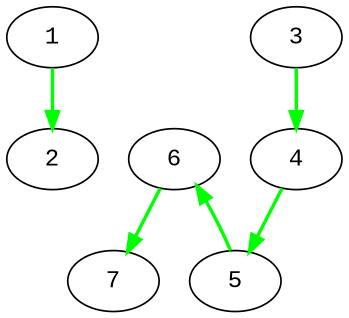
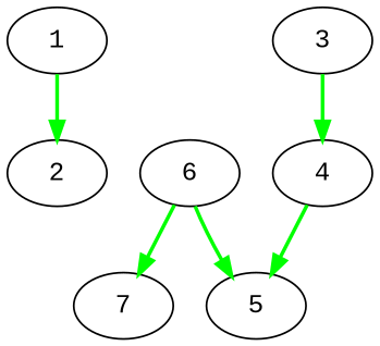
  digraph {
    fontname="Liberation Mono"
    node [color=black fontname="Liberation Mono"]
    edge [color=green fontname="Liberation Mono" penwidth=2]
    n1 [label=1]
    n2 [label=2]
    n3 [label=7]
    n4 [label=6]
    n5 [label=3]
    n6 [label=4]
    n7 [label=5]
    n1 -> n2
    n4 -> n3
    n5 -> n6
    n6 -> n7
-   n7 -> n4
+   n4 -> n7
  }
